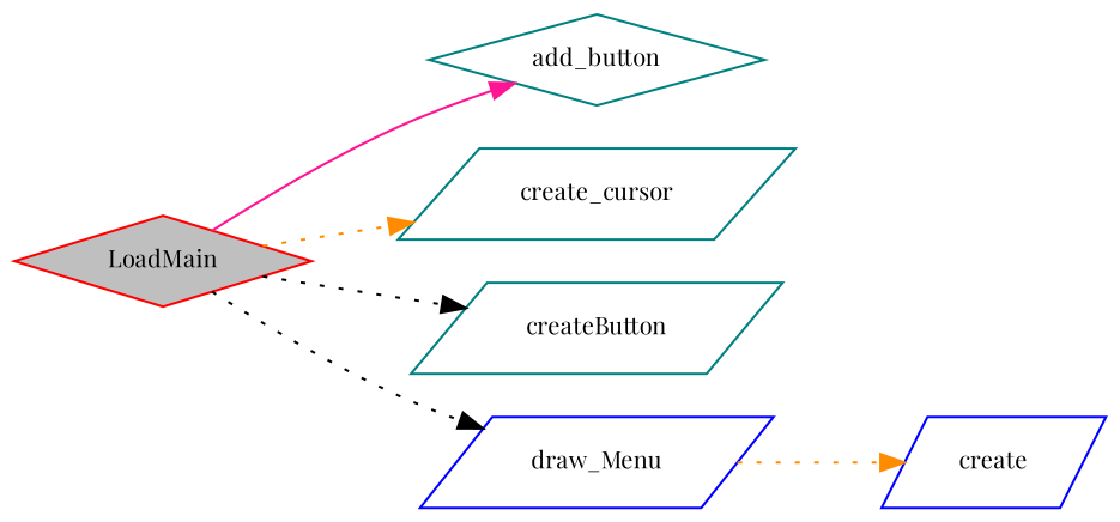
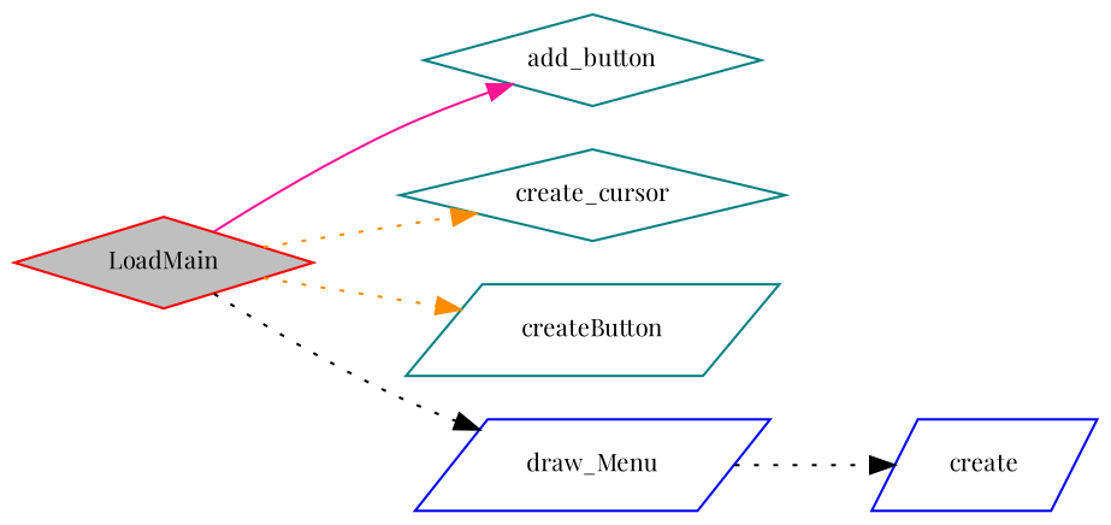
  digraph {
    fontname="Playfair Display"
    rankdir=LR
    node [color=teal fillcolor=white fontname="Playfair Display" fontsize=10 shape=diamond style=filled]
    edge [color=darkorange fontname="Playfair Display" fontsize=10 labelfontname=Helvetica labelfontsize=10 style=dotted]
    n1 [color=red fillcolor=grey75 fontcolor=black height=0.2 label=LoadMain width=0.4]
    n2 [height=0.2 label=add_button width=0.4]
-   n3 [height=0.2 label=create_cursor shape=parallelogram width=0.4]
+   n3 [height=0.2 label=create_cursor width=0.4]
    n4 [height=0.2 label=createButton shape=parallelogram width=0.4]
    n5 [color=blue height=0.2 label=draw_Menu shape=parallelogram width=0.4]
    n6 [color=blue height=0.2 label=create shape=parallelogram width=0.4]
    n1 -> n2 [color=deeppink style=solid]
    n1 -> n3
-   n1 -> n4 [color=black]
+   n1 -> n4
    n1 -> n5 [color=black]
-   n5 -> n6
+   n5 -> n6 [color=black]
  }
